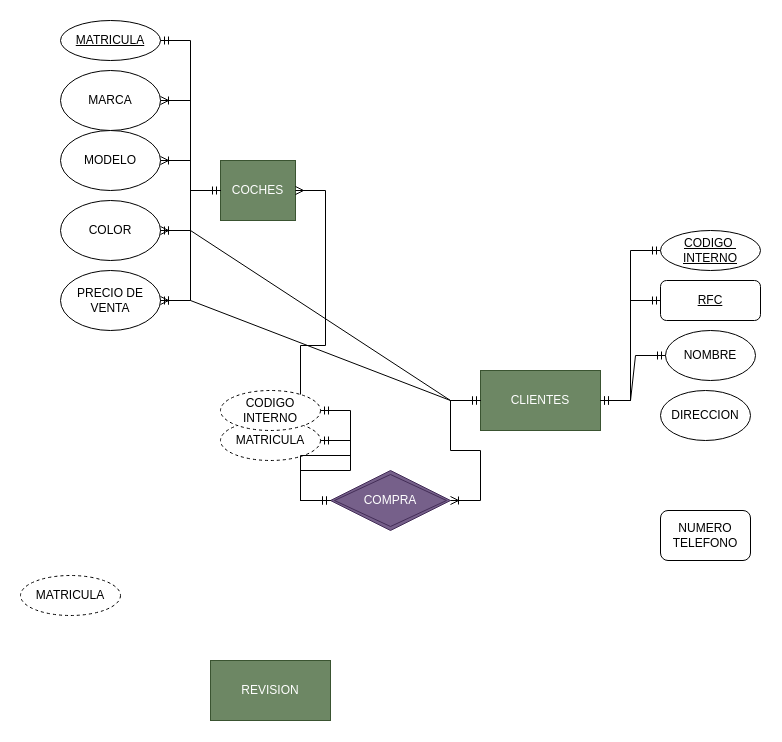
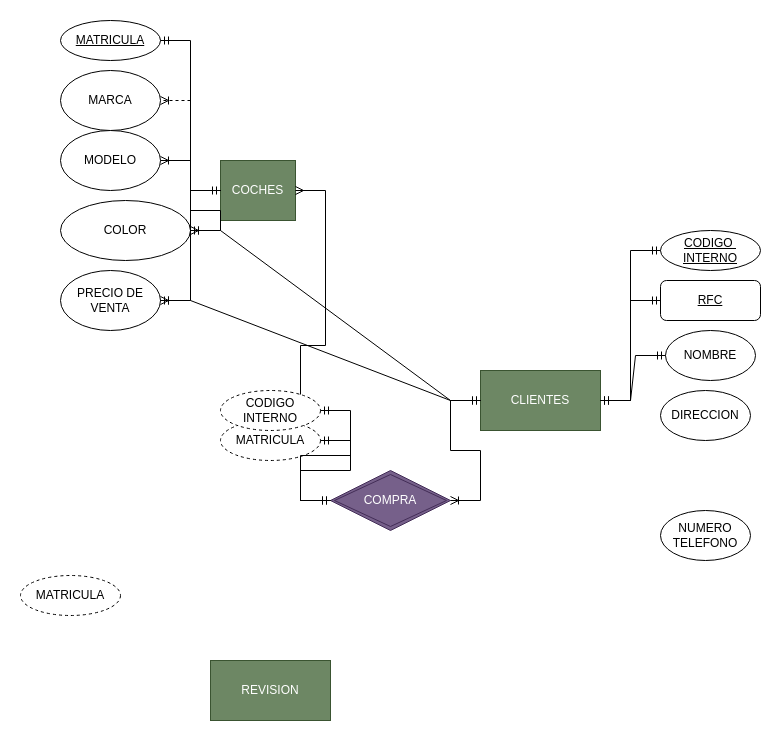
  <mxCell id="0" />
  <mxCell id="1" parent="0" />
  <mxCell id="2" value="COCHES" style="rounded=0;whiteSpace=wrap;html=1;fillColor=#6d8764;strokeColor=#3A5431;fontColor=#ffffff;" vertex="1" parent="1"><mxGeometry x="220" y="160" width="75" height="60" as="geometry" /></mxCell>
  <mxCell id="3" value="MATRICULA" style="ellipse;whiteSpace=wrap;html=1;align=center;fontStyle=4;" vertex="1" parent="1"><mxGeometry x="60" y="20" width="100" height="40" as="geometry" /></mxCell>
  <mxCell id="4" value="CLIENTES" style="rounded=0;whiteSpace=wrap;html=1;fillColor=#6d8764;fontColor=#ffffff;strokeColor=#3A5431;" vertex="1" parent="1"><mxGeometry x="480" y="370" width="120" height="60" as="geometry" /></mxCell>
  <mxCell id="5" value="" style="edgeStyle=entityRelationEdgeStyle;fontSize=12;html=1;endArrow=ERmandOne;startArrow=ERmandOne;rounded=0;" edge="1" parent="1" source="2" target="3"><mxGeometry width="100" height="100" relative="1" as="geometry"><mxPoint x="440" y="250" as="sourcePoint" /><mxPoint x="540" y="190" as="targetPoint" /></mxGeometry></mxCell>
  <mxCell id="6" value="MARCA&lt;br&gt;" style="ellipse;whiteSpace=wrap;html=1;" vertex="1" parent="1"><mxGeometry x="60" y="70" width="100" height="60" as="geometry" /></mxCell>
  <mxCell id="7" value="MODELO" style="ellipse;whiteSpace=wrap;html=1;" vertex="1" parent="1"><mxGeometry x="60" y="130" width="100" height="60" as="geometry" /></mxCell>
- <mxCell id="8" value="COLOR" style="ellipse;whiteSpace=wrap;html=1;" vertex="1" parent="1"><mxGeometry x="60" y="200" width="100" height="60" as="geometry" /></mxCell>
+ <mxCell id="8" value="COLOR" style="ellipse;whiteSpace=wrap;html=1;" vertex="1" parent="1"><mxGeometry x="60" y="200" width="130" height="60" as="geometry" /></mxCell>
  <mxCell id="9" value="PRECIO DE VENTA" style="ellipse;whiteSpace=wrap;html=1;" vertex="1" parent="1"><mxGeometry x="60" y="270" width="100" height="60" as="geometry" /></mxCell>
  <mxCell id="10" value="NOMBRE" style="ellipse;whiteSpace=wrap;html=1;" vertex="1" parent="1"><mxGeometry x="665" y="330" width="90" height="50" as="geometry" /></mxCell>
  <mxCell id="11" value="DIRECCION" style="ellipse;whiteSpace=wrap;html=1;" vertex="1" parent="1"><mxGeometry x="660" y="390" width="90" height="50" as="geometry" /></mxCell>
- <mxCell id="12" value="NUMERO TELEFONO" style="whiteSpace=wrap;html=1;rounded=1;" vertex="1" parent="1"><mxGeometry x="660" y="510" width="90" height="50" as="geometry" /></mxCell>
+ <mxCell id="12" value="NUMERO TELEFONO" style="ellipse;whiteSpace=wrap;html=1;" vertex="1" parent="1"><mxGeometry x="660" y="510" width="90" height="50" as="geometry" /></mxCell>
  <mxCell id="13" value="RFC" style="whiteSpace=wrap;html=1;align=center;fontStyle=4;rounded=1;" vertex="1" parent="1"><mxGeometry x="660" y="280" width="100" height="40" as="geometry" /></mxCell>
  <mxCell id="14" value="" style="edgeStyle=entityRelationEdgeStyle;fontSize=12;html=1;endArrow=ERmandOne;startArrow=ERmandOne;rounded=0;" edge="1" parent="1" source="4" target="13"><mxGeometry width="100" height="100" relative="1" as="geometry"><mxPoint x="400" y="680" as="sourcePoint" /><mxPoint x="500" y="580" as="targetPoint" /></mxGeometry></mxCell>
  <mxCell id="15" value="" style="edgeStyle=entityRelationEdgeStyle;fontSize=12;html=1;endArrow=ERmandOne;startArrow=ERmandOne;rounded=0;" edge="1" parent="1" source="4" target="10"><mxGeometry width="100" height="100" relative="1" as="geometry"><mxPoint x="420" y="540" as="sourcePoint" /><mxPoint x="475" y="530" as="targetPoint" /></mxGeometry></mxCell>
  <mxCell id="16" value="" style="edgeStyle=entityRelationEdgeStyle;fontSize=12;html=1;endArrow=ERmandOne;startArrow=ERmandOne;rounded=0;" edge="1" parent="1" source="4" target="8"><mxGeometry width="100" height="100" relative="1" as="geometry"><mxPoint x="430" y="550" as="sourcePoint" /><mxPoint x="485" y="540" as="targetPoint" /></mxGeometry></mxCell>
  <mxCell id="17" value="" style="edgeStyle=entityRelationEdgeStyle;fontSize=12;html=1;endArrow=ERmandOne;startArrow=ERmandOne;rounded=0;" edge="1" parent="1" source="4" target="9"><mxGeometry width="100" height="100" relative="1" as="geometry"><mxPoint x="450" y="570" as="sourcePoint" /><mxPoint x="505" y="560" as="targetPoint" /></mxGeometry></mxCell>
  <mxCell id="18" value="" style="edgeStyle=entityRelationEdgeStyle;fontSize=12;html=1;endArrow=ERoneToMany;rounded=0;" edge="1" parent="1" source="2" target="9"><mxGeometry width="100" height="100" relative="1" as="geometry"><mxPoint x="260" y="650" as="sourcePoint" /><mxPoint x="240" y="520" as="targetPoint" /></mxGeometry></mxCell>
  <mxCell id="19" value="" style="edgeStyle=entityRelationEdgeStyle;fontSize=12;html=1;endArrow=ERoneToMany;rounded=0;" edge="1" parent="1" source="2" target="8"><mxGeometry width="100" height="100" relative="1" as="geometry"><mxPoint x="280" y="670" as="sourcePoint" /><mxPoint x="260" y="540" as="targetPoint" /></mxGeometry></mxCell>
  <mxCell id="20" value="" style="edgeStyle=entityRelationEdgeStyle;fontSize=12;html=1;endArrow=ERoneToMany;rounded=0;" edge="1" parent="1" source="2" target="7"><mxGeometry width="100" height="100" relative="1" as="geometry"><mxPoint x="290" y="680" as="sourcePoint" /><mxPoint x="270" y="550" as="targetPoint" /></mxGeometry></mxCell>
- <mxCell id="21" value="" style="edgeStyle=entityRelationEdgeStyle;fontSize=12;html=1;endArrow=ERoneToMany;rounded=0;" edge="1" parent="1" source="2" target="6"><mxGeometry width="100" height="100" relative="1" as="geometry"><mxPoint x="300" y="690" as="sourcePoint" /><mxPoint x="280" y="560" as="targetPoint" /></mxGeometry></mxCell>
+ <mxCell id="21" value="" style="edgeStyle=entityRelationEdgeStyle;fontSize=12;html=1;endArrow=ERoneToMany;rounded=0;dashed=1;" edge="1" parent="1" source="2" target="6"><mxGeometry width="100" height="100" relative="1" as="geometry"><mxPoint x="300" y="690" as="sourcePoint" /><mxPoint x="280" y="560" as="targetPoint" /></mxGeometry></mxCell>
  <mxCell id="22" value="COMPRA" style="shape=rhombus;double=1;perimeter=rhombusPerimeter;whiteSpace=wrap;html=1;align=center;fillColor=#76608a;fontColor=#ffffff;strokeColor=#432D57;" vertex="1" parent="1"><mxGeometry x="330" y="470" width="120" height="60" as="geometry" /></mxCell>
  <mxCell id="23" value="" style="edgeStyle=entityRelationEdgeStyle;fontSize=12;html=1;endArrow=ERoneToMany;rounded=0;" edge="1" parent="1" source="4" target="22"><mxGeometry width="100" height="100" relative="1" as="geometry"><mxPoint x="340" y="730" as="sourcePoint" /><mxPoint x="440" y="630" as="targetPoint" /></mxGeometry></mxCell>
  <mxCell id="24" value="" style="edgeStyle=entityRelationEdgeStyle;fontSize=12;html=1;endArrow=ERmany;rounded=0;" edge="1" parent="1" source="22" target="2"><mxGeometry width="100" height="100" relative="1" as="geometry"><mxPoint x="10" y="630" as="sourcePoint" /><mxPoint x="110" y="530" as="targetPoint" /><Array as="points"><mxPoint x="190" y="400" /><mxPoint x="300" y="370" /></Array></mxGeometry></mxCell>
  <mxCell id="25" value="CODIGO&amp;nbsp; INTERNO" style="ellipse;whiteSpace=wrap;html=1;align=center;fontStyle=4;" vertex="1" parent="1"><mxGeometry x="660" y="230" width="100" height="40" as="geometry" /></mxCell>
  <mxCell id="26" value="" style="edgeStyle=entityRelationEdgeStyle;fontSize=12;html=1;endArrow=ERmandOne;startArrow=ERmandOne;rounded=0;" edge="1" parent="1" source="4" target="25"><mxGeometry width="100" height="100" relative="1" as="geometry"><mxPoint x="490" y="560" as="sourcePoint" /><mxPoint x="550" y="400" as="targetPoint" /></mxGeometry></mxCell>
  <mxCell id="27" value="MATRICULA" style="ellipse;whiteSpace=wrap;html=1;align=center;dashed=1;" vertex="1" parent="1"><mxGeometry x="220" y="420" width="100" height="40" as="geometry" /></mxCell>
  <mxCell id="28" value="CODIGO INTERNO" style="ellipse;whiteSpace=wrap;html=1;align=center;dashed=1;" vertex="1" parent="1"><mxGeometry x="220" y="390" width="100" height="40" as="geometry" /></mxCell>
  <mxCell id="29" value="" style="edgeStyle=entityRelationEdgeStyle;fontSize=12;html=1;endArrow=ERmandOne;startArrow=ERmandOne;rounded=0;" edge="1" parent="1" source="28" target="22"><mxGeometry width="100" height="100" relative="1" as="geometry"><mxPoint x="200.005" y="544.142" as="sourcePoint" /><mxPoint x="255.36" y="400" as="targetPoint" /></mxGeometry></mxCell>
  <mxCell id="30" value="" style="edgeStyle=entityRelationEdgeStyle;fontSize=12;html=1;endArrow=ERmandOne;startArrow=ERmandOne;rounded=0;" edge="1" parent="1" source="27" target="22"><mxGeometry width="100" height="100" relative="1" as="geometry"><mxPoint x="110" y="420" as="sourcePoint" /><mxPoint x="210" y="460" as="targetPoint" /></mxGeometry></mxCell>
  <mxCell id="31" value="REVISION" style="rounded=0;whiteSpace=wrap;html=1;fillColor=#6d8764;fontColor=#ffffff;strokeColor=#3A5431;" vertex="1" parent="1"><mxGeometry x="210" y="660" width="120" height="60" as="geometry" /></mxCell>
  <mxCell id="32" value="MATRICULA" style="ellipse;whiteSpace=wrap;html=1;align=center;dashed=1;" vertex="1" parent="1"><mxGeometry x="20" y="575" width="100" height="40" as="geometry" /></mxCell>
